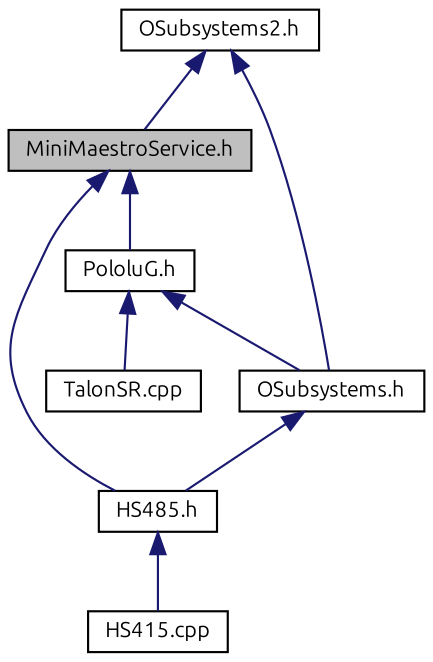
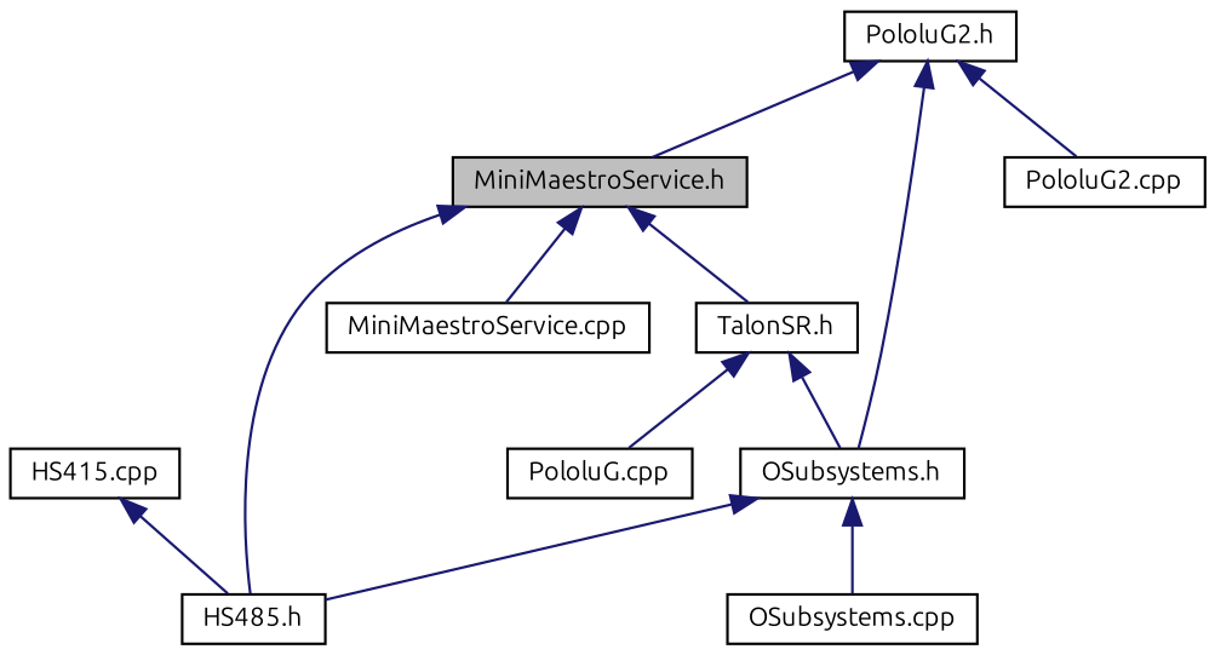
  digraph {
    fontname=Ubuntu
    node [color=black fillcolor=white fontname=Ubuntu fontsize=10 shape=record style=filled]
    edge [color=midnightblue dir=back fontname=Ubuntu fontsize=10 labelfontname=Helvetica labelfontsize=10 style=solid]
    n1 [fillcolor=grey75 fontcolor=black height=0.2 label="MiniMaestroService.h" width=0.4]
    n2 [height=0.2 label="HS485.h" width=0.4]
-   n4 [height=0.2 label="PololuG.h" width=0.4]
+   n3 [height=0.2 label="MiniMaestroService.cpp" width=0.4]
+   n4 [height=0.2 label="TalonSR.h" width=0.4]
    n5 [height=0.2 label="HS415.cpp" width=0.4]
    n6 [height=0.2 label="OSubsystems.h" width=0.4]
-   n7 [height=0.2 label="TalonSR.cpp" width=0.4]
-   n8 [height=0.2 label="OSubsystems2.h" width=0.4]
+   n7 [height=0.2 label="PololuG.cpp" width=0.4]
+   n8 [height=0.2 label="PololuG2.h" width=0.4]
+   n9 [height=0.2 label="PololuG2.cpp" width=0.4]
+   n10 [height=0.2 label="OSubsystems.cpp" width=0.4]
    n1 -> n2
+   n1 -> n3
    n1 -> n4
-   n2 -> n5
+   n5 -> n2
    n4 -> n6
    n4 -> n7
    n6 -> n2
+   n6 -> n10
    n8 -> n1
    n8 -> n6
+   n8 -> n9
  }
